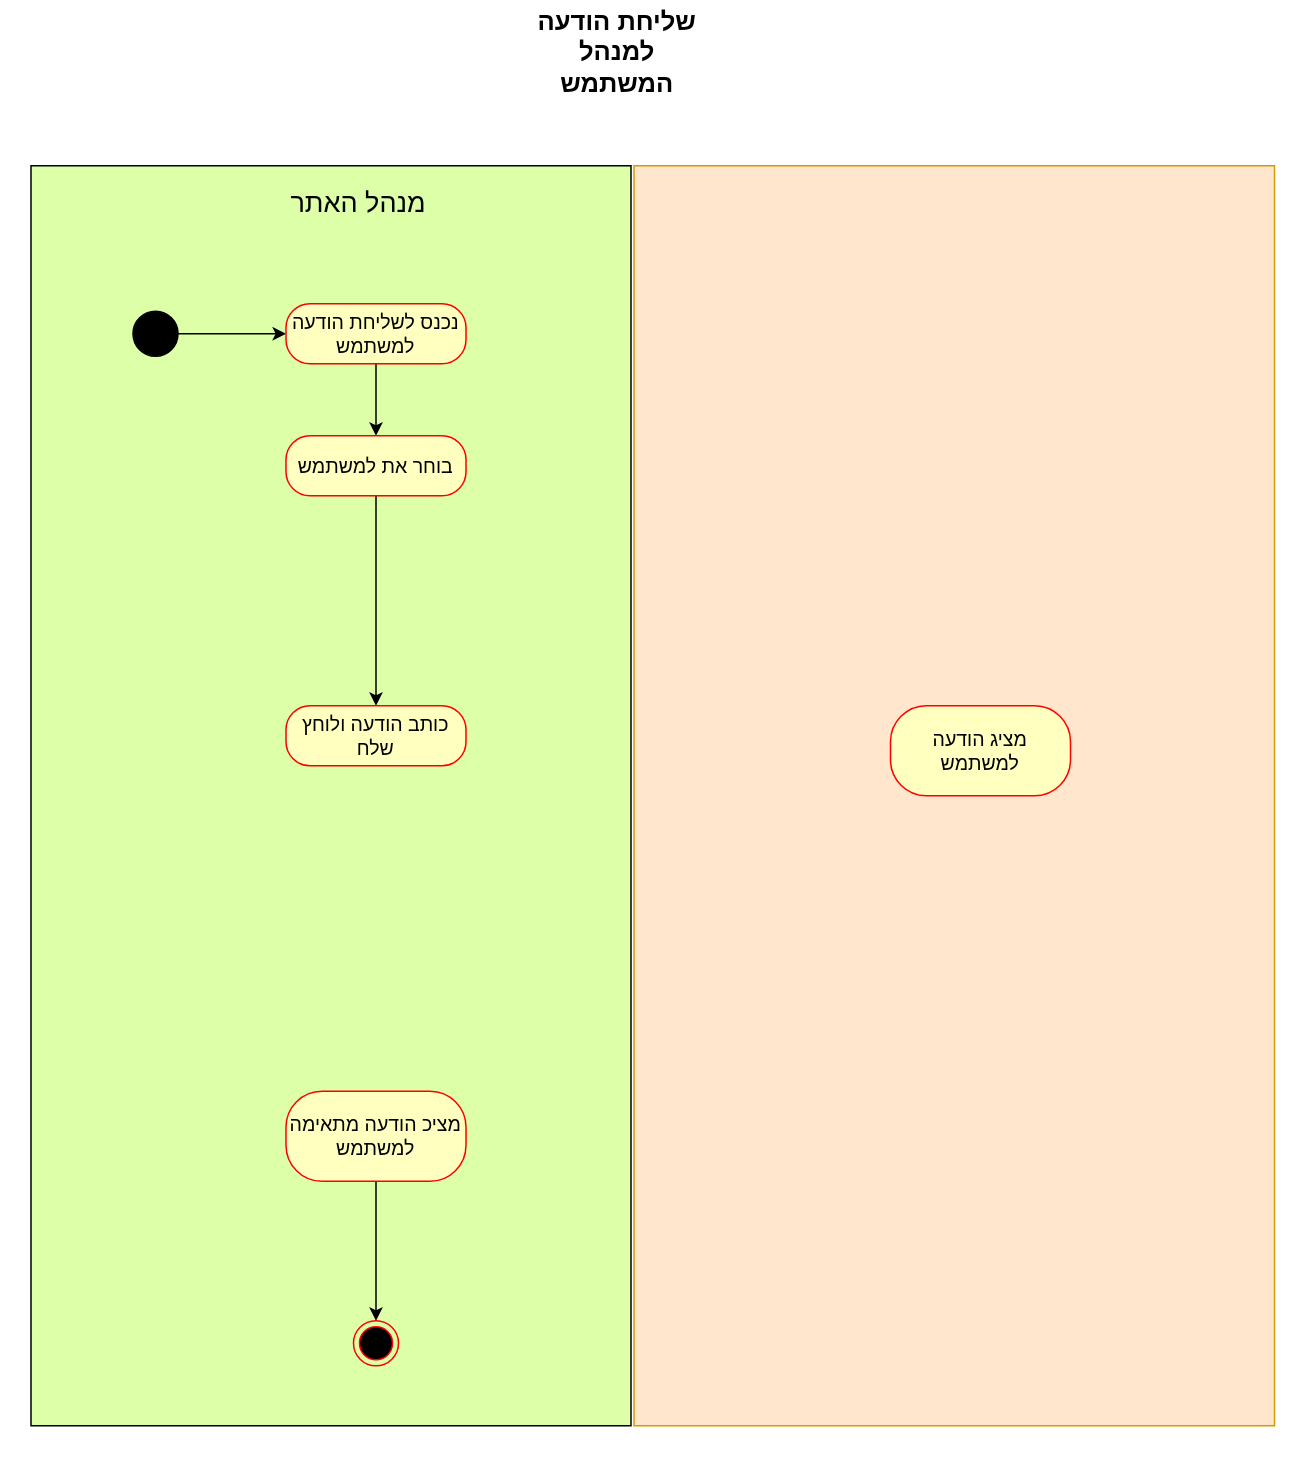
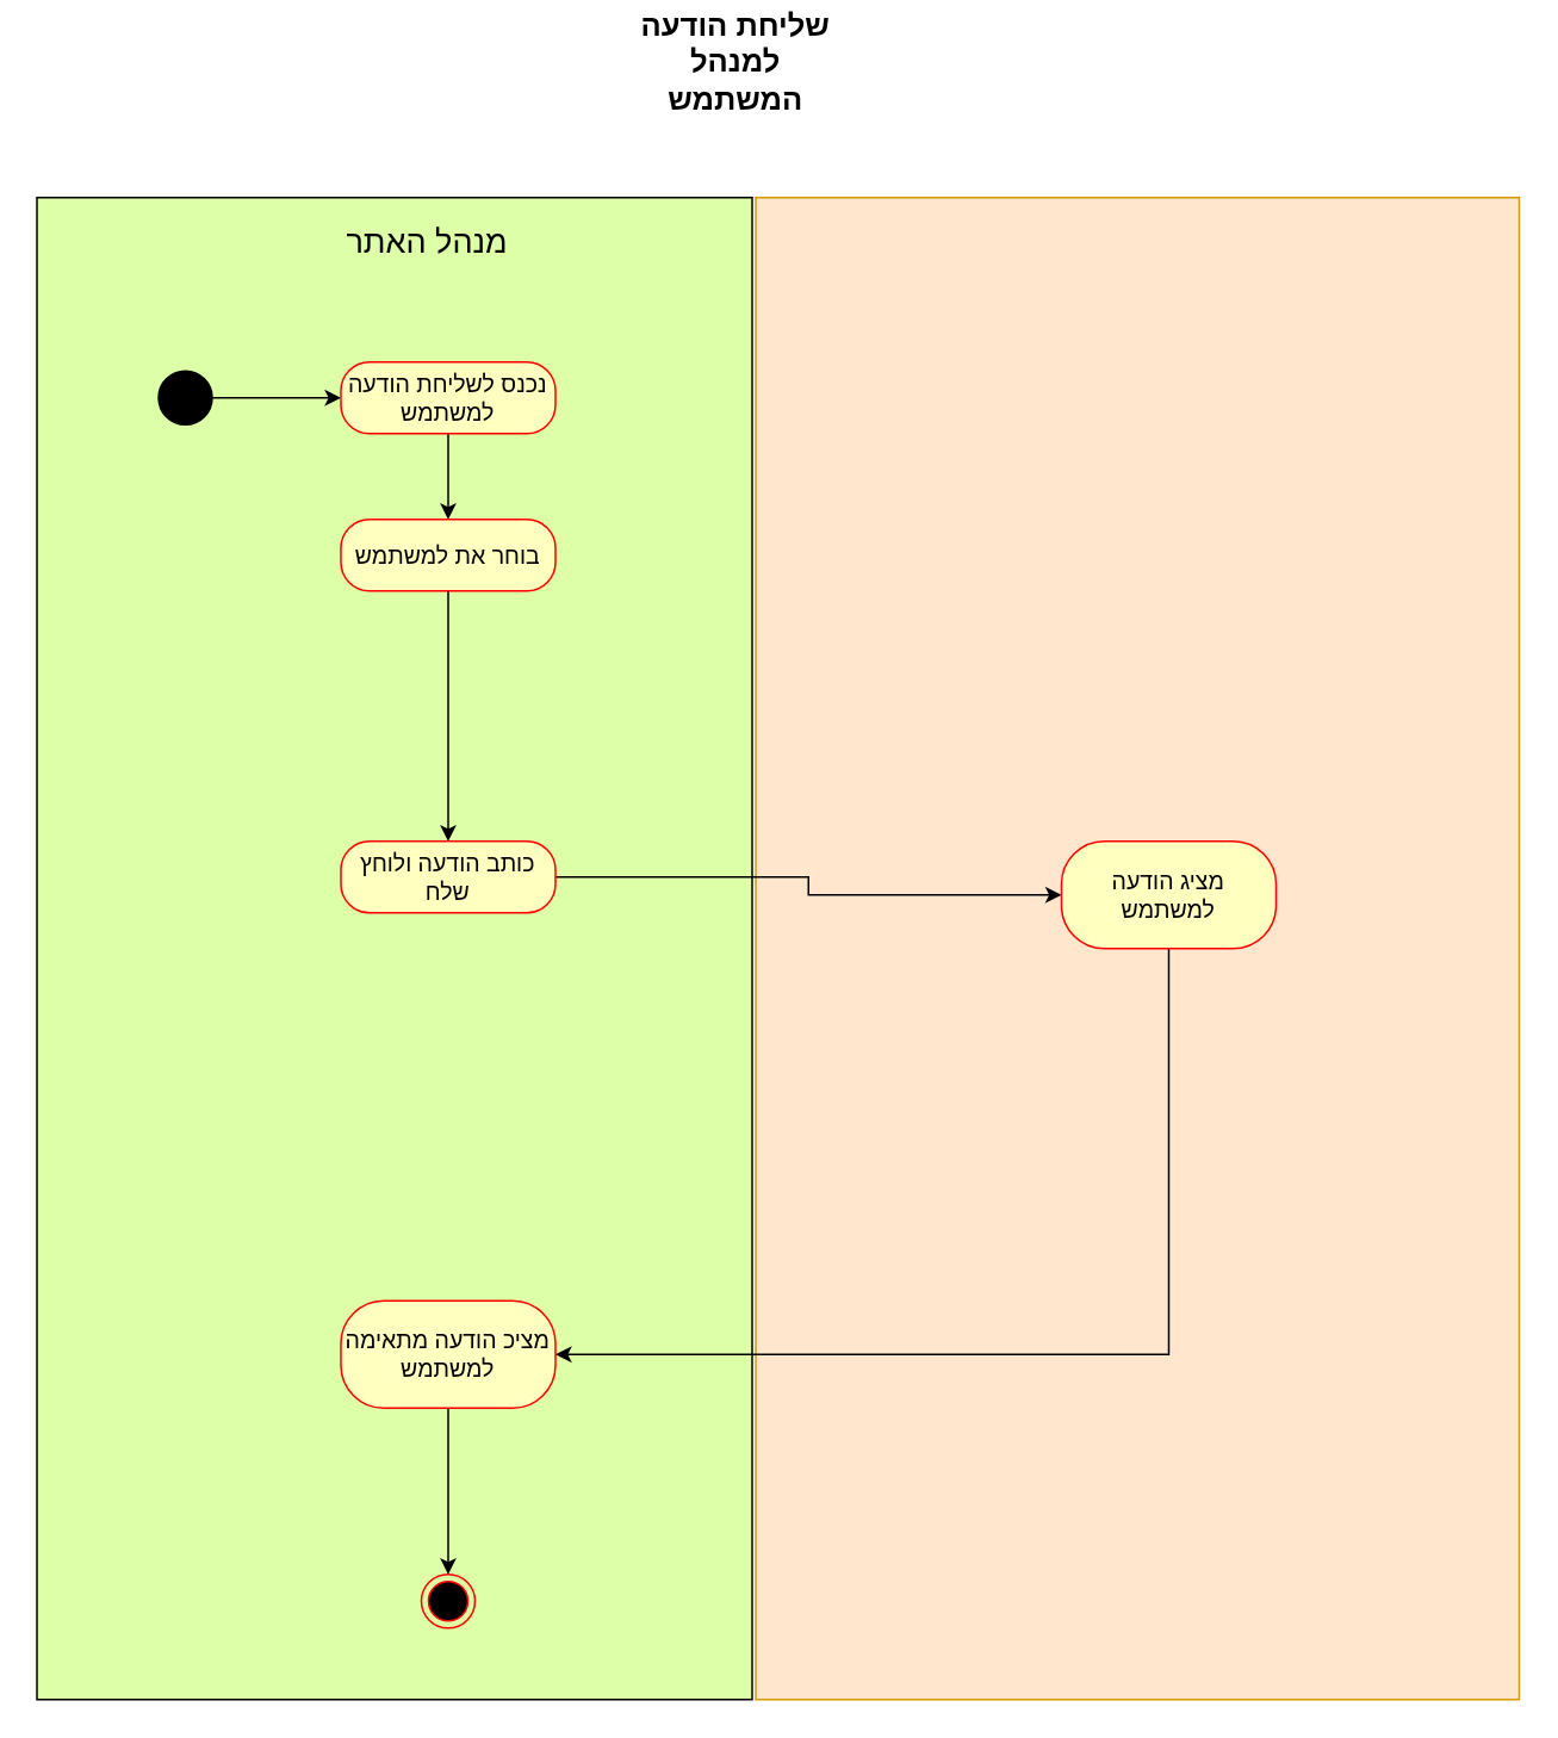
  <mxCell id="0" />
  <mxCell id="1" parent="0" />
  <mxCell id="2" value="" style="rounded=0;whiteSpace=wrap;html=1;fillColor=#ffe6cc;strokeColor=#d79b00;" vertex="1" parent="1"><mxGeometry x="422" y="110" width="427" height="840" as="geometry" /></mxCell>
  <mxCell id="3" value="" style="rounded=0;whiteSpace=wrap;html=1;fillColor=#DCFFA8;" vertex="1" parent="1"><mxGeometry x="20" y="110" width="400" height="840" as="geometry" /></mxCell>
  <mxCell id="4" value="&lt;span style=&quot;font-size: 18px&quot;&gt;מנהל האתר&lt;/span&gt;" style="text;html=1;strokeColor=none;fillColor=none;align=center;verticalAlign=middle;whiteSpace=wrap;rounded=0;" vertex="1" parent="1"><mxGeometry x="146" y="120" width="185" height="30" as="geometry" /></mxCell>
  <mxCell id="5" style="edgeStyle=orthogonalEdgeStyle;rounded=0;orthogonalLoop=1;jettySize=auto;html=1;entryX=0;entryY=0.5;entryDx=0;entryDy=0;" edge="1" parent="1" source="6" target="11"><mxGeometry relative="1" as="geometry" /></mxCell>
  <mxCell id="6" value="" style="ellipse;whiteSpace=wrap;html=1;aspect=fixed;fontSize=18;fillColor=#000000;" vertex="1" parent="1"><mxGeometry x="88" y="207" width="30" height="30" as="geometry" /></mxCell>
  <mxCell id="7" value="" style="edgeStyle=orthogonalEdgeStyle;rounded=0;orthogonalLoop=1;jettySize=auto;html=1;fontSize=11;entryX=0.5;entryY=0;entryDx=0;entryDy=0;exitX=0.5;exitY=1;exitDx=0;exitDy=0;" edge="1" parent="1" source="11" target="13"><mxGeometry relative="1" as="geometry"><mxPoint x="250" y="264.5" as="sourcePoint" /><mxPoint x="250" y="334.5" as="targetPoint" /></mxGeometry></mxCell>
  <mxCell id="8" value="" style="ellipse;html=1;shape=endState;fillColor=#000000;strokeColor=#ff0000;fontSize=11;" vertex="1" parent="1"><mxGeometry x="235" y="880" width="30" height="30" as="geometry" /></mxCell>
  <mxCell id="9" value="שליחת הודעה למנהל המשתמש" style="text;html=1;strokeColor=none;fillColor=none;align=center;verticalAlign=middle;whiteSpace=wrap;rounded=0;fontStyle=1;fontSize=17;" vertex="1" parent="1"><mxGeometry x="346" y="20" width="130" height="30" as="geometry" /></mxCell>
  <mxCell id="10" style="edgeStyle=orthogonalEdgeStyle;rounded=0;orthogonalLoop=1;jettySize=auto;html=1;exitX=0.5;exitY=1;exitDx=0;exitDy=0;" edge="1" parent="1"><mxGeometry relative="1" as="geometry"><mxPoint x="259" y="544.5" as="sourcePoint" /><mxPoint x="259" y="544.5" as="targetPoint" /></mxGeometry></mxCell>
  <mxCell id="11" value="&lt;font style=&quot;font-size: 13px&quot;&gt;נכנס לשליחת הודעה למשתמש&lt;/font&gt;" style="rounded=1;whiteSpace=wrap;html=1;arcSize=40;fontColor=#000000;fillColor=#ffffc0;strokeColor=#ff0000;fontSize=13;" vertex="1" parent="1"><mxGeometry x="190" y="202" width="120" height="40" as="geometry" /></mxCell>
  <mxCell id="12" value="" style="edgeStyle=orthogonalEdgeStyle;rounded=0;orthogonalLoop=1;jettySize=auto;html=1;entryX=0.5;entryY=0;entryDx=0;entryDy=0;" edge="1" parent="1" source="13" target="17"><mxGeometry relative="1" as="geometry"><mxPoint x="250" y="442.5" as="targetPoint" /></mxGeometry></mxCell>
  <mxCell id="13" value="&lt;font style=&quot;font-size: 13px&quot;&gt;בוחר את למשתמש&lt;/font&gt;" style="rounded=1;whiteSpace=wrap;html=1;arcSize=40;fontColor=#000000;fillColor=#ffffc0;strokeColor=#ff0000;fontSize=13;" vertex="1" parent="1"><mxGeometry x="190" y="290" width="120" height="40" as="geometry" /></mxCell>
  <mxCell id="14" style="edgeStyle=orthogonalEdgeStyle;rounded=0;orthogonalLoop=1;jettySize=auto;html=1;entryX=0.5;entryY=0;entryDx=0;entryDy=0;" edge="1" parent="1" source="15" target="8"><mxGeometry relative="1" as="geometry" /></mxCell>
  <mxCell id="15" value="מציכ הודעה מתאימה למשתמש" style="whiteSpace=wrap;html=1;rounded=1;fontSize=13;fontColor=#000000;strokeColor=#ff0000;fillColor=#ffffc0;arcSize=40;" vertex="1" parent="1"><mxGeometry x="190" y="727" width="120" height="60" as="geometry" /></mxCell>
+ <mxCell id="16" style="edgeStyle=orthogonalEdgeStyle;rounded=0;orthogonalLoop=1;jettySize=auto;html=1;" edge="1" parent="1" source="17" target="19"><mxGeometry relative="1" as="geometry" /></mxCell>
  <mxCell id="17" value="כותב הודעה ולוחץ שלח" style="rounded=1;whiteSpace=wrap;html=1;arcSize=40;fontColor=#000000;fillColor=#ffffc0;strokeColor=#ff0000;fontSize=13;" vertex="1" parent="1"><mxGeometry x="190" y="470" width="120" height="40" as="geometry" /></mxCell>
+ <mxCell id="18" style="edgeStyle=orthogonalEdgeStyle;rounded=0;orthogonalLoop=1;jettySize=auto;html=1;" edge="1" parent="1" source="19" target="15"><mxGeometry relative="1" as="geometry"><Array as="points"><mxPoint x="653" y="757" /></Array></mxGeometry></mxCell>
  <mxCell id="19" value="מציג הודעה למשתמש" style="rounded=1;whiteSpace=wrap;html=1;arcSize=40;fontColor=#000000;fillColor=#ffffc0;strokeColor=#ff0000;fontSize=13;" vertex="1" parent="1"><mxGeometry x="593" y="470" width="120" height="60" as="geometry" /></mxCell>
